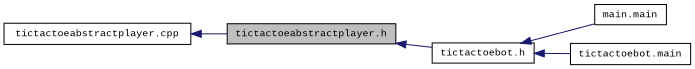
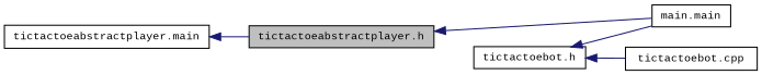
  digraph {
    fontname="Liberation Mono"
    rankdir=LR
    node [color=black fillcolor=white fontname="Liberation Mono" fontsize=10 shape=record style=filled]
    edge [color=midnightblue dir=back fontname="Liberation Mono" fontsize=10 labelfontname=Helvetica labelfontsize=10 style=solid]
    n1 [fillcolor=grey75 fontcolor=black height=0.2 label="tictactoeabstractplayer.h" width=0.4]
    n2 [height=0.2 label="tictactoebot.h" width=0.4]
    n3 [height=0.2 label="main.main" width=0.4]
-   n4 [height=0.2 label="tictactoebot.main" width=0.4]
-   n5 [height=0.2 label="tictactoeabstractplayer.cpp" width=0.4]
-   n1 -> n2
+   n4 [height=0.2 label="tictactoebot.cpp" width=0.4]
+   n5 [height=0.2 label="tictactoeabstractplayer.main" width=0.4]
+   n1 -> n3
    n2 -> n3
    n2 -> n4
    n5 -> n1
  }
